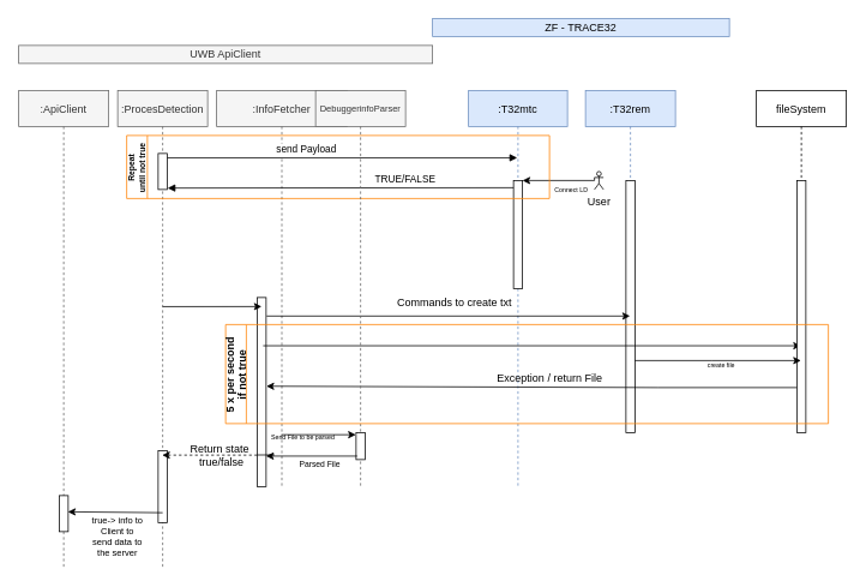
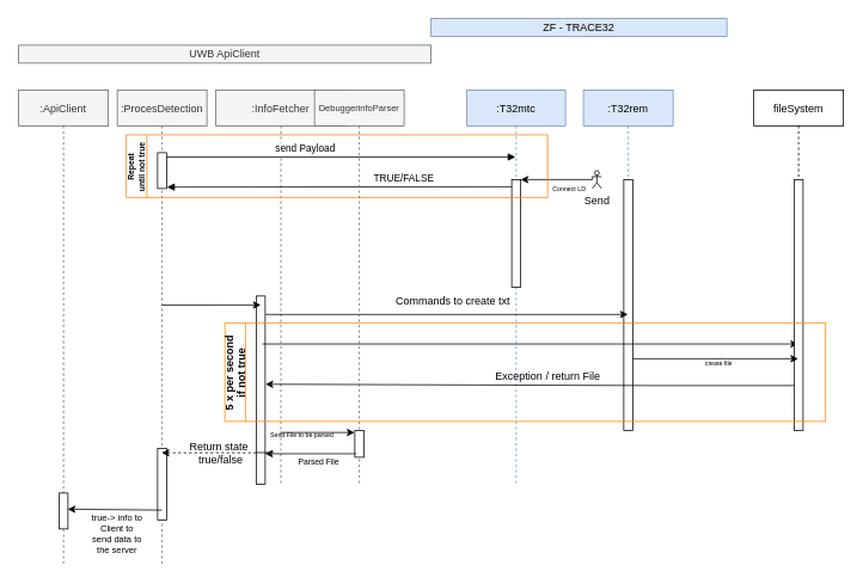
  <mxCell id="0" />
  <mxCell id="1" parent="0" />
  <mxCell id="2" value=":InfoFetcher" style="shape=umlLifeline;perimeter=lifelinePerimeter;container=1;collapsible=0;recursiveResize=0;rounded=0;shadow=0;strokeWidth=1;fillColor=#f5f5f5;fontColor=#333333;strokeColor=#666666;" parent="1" vertex="1"><mxGeometry x="240" y="100" width="145" height="440" as="geometry" /></mxCell>
  <mxCell id="3" value="" style="points=[];perimeter=orthogonalPerimeter;rounded=0;shadow=0;strokeWidth=1;" parent="2" vertex="1"><mxGeometry x="45" y="230" width="10" height="210" as="geometry" /></mxCell>
  <mxCell id="4" value="&lt;font style=&quot;font-size: 9px&quot;&gt;Parsed File&lt;/font&gt;" style="text;html=1;strokeColor=none;fillColor=none;align=center;verticalAlign=middle;whiteSpace=wrap;rounded=0;" vertex="1" parent="2"><mxGeometry x="85" y="410" width="60" height="10" as="geometry" /></mxCell>
  <mxCell id="5" value=":T32mtc" style="shape=umlLifeline;perimeter=lifelinePerimeter;container=1;collapsible=0;recursiveResize=0;rounded=0;shadow=0;strokeWidth=1;fillColor=#dae8fc;strokeColor=#6c8ebf;" parent="1" vertex="1"><mxGeometry x="520" y="100" width="110" height="440" as="geometry" /></mxCell>
  <mxCell id="6" value="" style="points=[];perimeter=orthogonalPerimeter;rounded=0;shadow=0;strokeWidth=1;" parent="5" vertex="1"><mxGeometry x="50" y="100" width="10" height="120" as="geometry" /></mxCell>
  <mxCell id="7" value="" style="edgeStyle=orthogonalEdgeStyle;rounded=0;orthogonalLoop=1;jettySize=auto;html=1;exitX=0;exitY=0.333;exitDx=0;exitDy=0;exitPerimeter=0;" parent="5" source="14" edge="1"><mxGeometry relative="1" as="geometry"><mxPoint x="60" y="100" as="targetPoint" /><Array as="points"><mxPoint x="140" y="100" /></Array></mxGeometry></mxCell>
  <mxCell id="8" value="Connect LD" style="text;strokeColor=none;fillColor=none;align=left;verticalAlign=middle;spacingLeft=4;spacingRight=4;overflow=hidden;points=[[0,0.5],[1,0.5]];portConstraint=eastwest;rotatable=0;fontSize=7;" parent="5" vertex="1"><mxGeometry x="90" y="110" width="60" as="geometry" /></mxCell>
  <mxCell id="9" value="Commands to create txt" style="text;strokeColor=none;fillColor=none;align=left;verticalAlign=middle;spacingLeft=4;spacingRight=4;overflow=hidden;points=[[0,0.5],[1,0.5]];portConstraint=eastwest;rotatable=0;" parent="5" vertex="1"><mxGeometry x="-85" y="220" width="160" height="30" as="geometry" /></mxCell>
  <mxCell id="10" value="send Payload" style="verticalAlign=bottom;endArrow=block;entryX=0.492;entryY=0.17;shadow=0;strokeWidth=1;entryDx=0;entryDy=0;entryPerimeter=0;" parent="1" source="16" target="5" edge="1"><mxGeometry x="-0.203" relative="1" as="geometry"><mxPoint x="285" y="180" as="sourcePoint" /><mxPoint x="535" y="180" as="targetPoint" /><mxPoint as="offset" /></mxGeometry></mxCell>
  <mxCell id="11" value="TRUE/FALSE" style="verticalAlign=bottom;endArrow=block;shadow=0;strokeWidth=1;entryX=1.055;entryY=0.96;entryDx=0;entryDy=0;entryPerimeter=0;" parent="1" target="16" edge="1"><mxGeometry x="-0.376" relative="1" as="geometry"><mxPoint x="570" y="208" as="sourcePoint" /><mxPoint x="210" y="170" as="targetPoint" /><mxPoint as="offset" /></mxGeometry></mxCell>
  <mxCell id="12" value=":T32rem" style="shape=umlLifeline;perimeter=lifelinePerimeter;container=1;collapsible=0;recursiveResize=0;rounded=0;shadow=0;strokeWidth=1;fillColor=#dae8fc;strokeColor=#6c8ebf;" parent="1" vertex="1"><mxGeometry x="650" y="100" width="100" height="380" as="geometry" /></mxCell>
  <mxCell id="13" value="" style="points=[];perimeter=orthogonalPerimeter;rounded=0;shadow=0;strokeWidth=1;" parent="12" vertex="1"><mxGeometry x="45" y="100" width="10" height="280" as="geometry" /></mxCell>
- <mxCell id="14" value="User" style="shape=umlActor;verticalLabelPosition=bottom;verticalAlign=top;html=1;outlineConnect=0;" parent="12" vertex="1"><mxGeometry x="10" y="90" width="10" height="20" as="geometry" /></mxCell>
+ <mxCell id="14" value="Send" style="shape=umlActor;verticalLabelPosition=bottom;verticalAlign=top;html=1;outlineConnect=0;" parent="12" vertex="1"><mxGeometry x="10" y="90" width="10" height="20" as="geometry" /></mxCell>
  <mxCell id="15" value=":ProcesDetection" style="shape=umlLifeline;perimeter=lifelinePerimeter;container=1;collapsible=0;recursiveResize=0;rounded=0;shadow=0;strokeWidth=1;fillColor=#f5f5f5;fontColor=#333333;strokeColor=#666666;" parent="1" vertex="1"><mxGeometry x="130" y="100" width="100" height="530" as="geometry" /></mxCell>
  <mxCell id="16" value="" style="points=[];perimeter=orthogonalPerimeter;rounded=0;shadow=0;strokeWidth=1;" parent="15" vertex="1"><mxGeometry x="45" y="70" width="10" height="40" as="geometry" /></mxCell>
  <mxCell id="17" value="Repeat &#10;until not true" style="swimlane;horizontal=0;strokeColor=#FF8000;startSize=23;fontSize=9;" parent="15" vertex="1"><mxGeometry x="10" y="50" width="470" height="70" as="geometry" /></mxCell>
  <mxCell id="18" value="" style="points=[];perimeter=orthogonalPerimeter;rounded=0;shadow=0;strokeWidth=1;" parent="15" vertex="1"><mxGeometry x="45" y="400" width="10" height="80" as="geometry" /></mxCell>
  <mxCell id="19" value="" style="endArrow=classic;html=1;rounded=0;fontSize=7;entryX=0.547;entryY=0.883;entryDx=0;entryDy=0;entryPerimeter=0;" parent="15" target="22" edge="1"><mxGeometry width="50" height="50" relative="1" as="geometry"><mxPoint x="50" y="469" as="sourcePoint" /><mxPoint x="-60" y="469" as="targetPoint" /></mxGeometry></mxCell>
  <mxCell id="20" value="ZF - TRACE32&lt;span style=&quot;color: rgba(0 , 0 , 0 , 0) ; font-family: monospace ; font-size: 0px&quot;&gt;%3CmxGraphModel%3E%3Croot%3E%3CmxCell%20id%3D%220%22%2F%3E%3CmxCell%20id%3D%221%22%20parent%3D%220%22%2F%3E%3CmxCell%20id%3D%222%22%20value%3D%22%3AInfoFetcher%22%20style%3D%22shape%3DumlLifeline%3Bperimeter%3DlifelinePerimeter%3Bcontainer%3D1%3Bcollapsible%3D0%3BrecursiveResize%3D0%3Brounded%3D0%3Bshadow%3D0%3BstrokeWidth%3D1%3B%22%20vertex%3D%221%22%20parent%3D%221%22%3E%3CmxGeometry%20x%3D%22120%22%20y%3D%2280%22%20width%3D%22100%22%20height%3D%22300%22%20as%3D%22geometry%22%2F%3E%3C%2FmxCell%3E%3CmxCell%20id%3D%223%22%20value%3D%22%22%20style%3D%22points%3D%5B%5D%3Bperimeter%3DorthogonalPerimeter%3Brounded%3D0%3Bshadow%3D0%3BstrokeWidth%3D1%3B%22%20vertex%3D%221%22%20parent%3D%222%22%3E%3CmxGeometry%20x%3D%2245%22%20y%3D%2270%22%20width%3D%2210%22%20height%3D%22190%22%20as%3D%22geometry%22%2F%3E%3C%2FmxCell%3E%3CmxCell%20id%3D%224%22%20value%3D%22dispatch%22%20style%3D%22verticalAlign%3Dbottom%3BstartArrow%3Doval%3BendArrow%3Dblock%3BstartSize%3D8%3Bshadow%3D0%3BstrokeWidth%3D1%3B%22%20edge%3D%221%22%20parent%3D%222%22%20target%3D%223%22%3E%3CmxGeometry%20relative%3D%221%22%20as%3D%22geometry%22%3E%3CmxPoint%20x%3D%22-15%22%20y%3D%2270%22%20as%3D%22sourcePoint%22%2F%3E%3C%2FmxGeometry%3E%3C%2FmxCell%3E%3CmxCell%20id%3D%225%22%20value%3D%22%22%20style%3D%22points%3D%5B%5D%3Bperimeter%3DorthogonalPerimeter%3Brounded%3D0%3Bshadow%3D0%3BstrokeWidth%3D1%3B%22%20vertex%3D%221%22%20parent%3D%222%22%3E%3CmxGeometry%20x%3D%2250%22%20y%3D%22120%22%20width%3D%2210%22%20height%3D%2280%22%20as%3D%22geometry%22%2F%3E%3C%2FmxCell%3E%3C%2Froot%3E%3C%2FmxGraphModel%3E&lt;/span&gt;" style="rounded=0;whiteSpace=wrap;html=1;fillColor=#dae8fc;strokeColor=#6c8ebf;" parent="1" vertex="1"><mxGeometry x="480" width="330" height="20" as="geometry" y="20" /></mxCell>
  <mxCell id="21" value="UWB ApiClient" style="rounded=0;whiteSpace=wrap;html=1;fillColor=#f5f5f5;fontColor=#333333;strokeColor=#666666;" parent="1" vertex="1"><mxGeometry x="20" y="50" width="460" height="20" as="geometry" /></mxCell>
  <mxCell id="22" value=":ApiClient" style="shape=umlLifeline;perimeter=lifelinePerimeter;container=1;collapsible=0;recursiveResize=0;rounded=0;shadow=0;strokeWidth=1;fillColor=#f5f5f5;fontColor=#333333;strokeColor=#666666;" parent="1" vertex="1"><mxGeometry x="20" y="100" width="100" height="530" as="geometry" /></mxCell>
  <mxCell id="23" value="" style="points=[];perimeter=orthogonalPerimeter;rounded=0;shadow=0;strokeWidth=1;" parent="22" vertex="1"><mxGeometry x="45" y="450" width="10" height="40" as="geometry" /></mxCell>
  <mxCell id="24" value="true-&amp;gt; info to Client to send data to the server" style="text;html=1;strokeColor=none;fillColor=none;align=center;verticalAlign=middle;whiteSpace=wrap;rounded=0;fontSize=10;" parent="22" vertex="1"><mxGeometry x="80" y="480" width="60" height="30" as="geometry" /></mxCell>
  <mxCell id="25" value="" style="endArrow=classic;html=1;rounded=0;exitX=1.055;exitY=0.098;exitDx=0;exitDy=0;exitPerimeter=0;" parent="1" source="3" target="12" edge="1"><mxGeometry width="50" height="50" relative="1" as="geometry"><mxPoint x="390" y="230" as="sourcePoint" /><mxPoint x="440" y="180" as="targetPoint" /></mxGeometry></mxCell>
  <mxCell id="26" value="" style="endArrow=classic;html=1;rounded=0;entryX=1.037;entryY=0.469;entryDx=0;entryDy=0;entryPerimeter=0;" parent="1" source="28" target="3" edge="1"><mxGeometry width="50" height="50" relative="1" as="geometry"><mxPoint x="680" y="480" as="sourcePoint" /><mxPoint x="730" y="430" as="targetPoint" /><Array as="points"><mxPoint x="730" y="430" /></Array></mxGeometry></mxCell>
  <mxCell id="27" value="" style="endArrow=classic;html=1;rounded=0;exitX=0.67;exitY=0.255;exitDx=0;exitDy=0;exitPerimeter=0;" parent="1" source="3" target="28" edge="1"><mxGeometry width="50" height="50" relative="1" as="geometry"><mxPoint x="380" y="360" as="sourcePoint" /><mxPoint x="800" y="386" as="targetPoint" /></mxGeometry></mxCell>
  <mxCell id="28" value="fileSystem" style="shape=umlLifeline;perimeter=lifelinePerimeter;container=1;collapsible=0;recursiveResize=0;rounded=0;shadow=0;strokeWidth=1;" parent="1" vertex="1"><mxGeometry x="840" y="100" width="100" height="380" as="geometry" /></mxCell>
  <mxCell id="29" value="" style="points=[];perimeter=orthogonalPerimeter;rounded=0;shadow=0;strokeWidth=1;" parent="28" vertex="1"><mxGeometry x="45" y="100" width="10" height="280" as="geometry" /></mxCell>
  <mxCell id="30" value="" style="endArrow=classic;html=1;rounded=0;exitX=1;exitY=0.5;exitDx=0;exitDy=0;startArrow=none;dashed=1;" parent="1" source="38" target="15" edge="1"><mxGeometry width="50" height="50" relative="1" as="geometry"><mxPoint x="390" y="360" as="sourcePoint" /><mxPoint x="440" y="310" as="targetPoint" /></mxGeometry></mxCell>
  <mxCell id="31" value="DebuggerinfoParser" style="shape=umlLifeline;perimeter=lifelinePerimeter;container=1;collapsible=0;recursiveResize=0;rounded=0;shadow=0;strokeWidth=1;fillColor=#f5f5f5;fontColor=#333333;strokeColor=#666666;fontSize=10;" parent="1" vertex="1"><mxGeometry x="350" y="100" width="100" height="440" as="geometry" /></mxCell>
  <mxCell id="32" value="" style="points=[];perimeter=orthogonalPerimeter;rounded=0;shadow=0;strokeWidth=1;" parent="31" vertex="1"><mxGeometry x="45" y="380" width="10" height="30" as="geometry" /></mxCell>
  <mxCell id="33" value="Send File to be parsed" style="text;strokeColor=none;fillColor=none;align=left;verticalAlign=middle;spacingLeft=4;spacingRight=4;overflow=hidden;points=[[0,0.5],[1,0.5]];portConstraint=eastwest;rotatable=0;fontSize=7;" parent="31" vertex="1"><mxGeometry x="-55" y="380" width="90" height="10" as="geometry" /></mxCell>
  <mxCell id="34" value="" style="endArrow=classic;html=1;rounded=0;startArrow=none;" parent="1" source="13" target="28" edge="1"><mxGeometry width="50" height="50" relative="1" as="geometry"><mxPoint x="710" y="400" as="sourcePoint" /><mxPoint x="510" y="290" as="targetPoint" /><Array as="points"><mxPoint x="790" y="400" /></Array></mxGeometry></mxCell>
  <mxCell id="35" value="5 x per second &#10;if not true" style="swimlane;horizontal=0;strokeColor=#FF8000;" parent="1" vertex="1"><mxGeometry x="250" y="360" width="670" height="110" as="geometry" /></mxCell>
  <mxCell id="36" value="Exception / return File" style="text;html=1;align=center;verticalAlign=middle;resizable=0;points=[];autosize=1;strokeColor=none;fillColor=none;" parent="35" vertex="1"><mxGeometry x="295" y="50" width="130" height="20" as="geometry" /></mxCell>
  <mxCell id="37" value="create file" style="text;strokeColor=none;fillColor=none;align=left;verticalAlign=middle;spacingLeft=4;spacingRight=4;overflow=hidden;points=[[0,0.5],[1,0.5]];portConstraint=eastwest;rotatable=0;fontSize=7;" parent="35" vertex="1"><mxGeometry x="530" y="40" width="80" height="10" as="geometry" /></mxCell>
  <mxCell id="38" value="Return state&#10;   true/false" style="text;strokeColor=none;fillColor=none;align=left;verticalAlign=middle;spacingLeft=4;spacingRight=4;overflow=hidden;points=[[0,0.5],[1,0.5]];portConstraint=eastwest;rotatable=0;" parent="1" vertex="1"><mxGeometry x="205" y="490" width="80" height="30" as="geometry" /></mxCell>
  <mxCell id="39" value="" style="endArrow=none;html=1;rounded=0;exitX=0.444;exitY=0.92;exitDx=0;exitDy=0;exitPerimeter=0;" parent="1" source="2" target="38" edge="1"><mxGeometry width="50" height="50" relative="1" as="geometry"><mxPoint x="284.4" y="504.8" as="sourcePoint" /><mxPoint x="179.5" y="504.8" as="targetPoint" /></mxGeometry></mxCell>
  <mxCell id="40" value="" style="endArrow=classic;html=1;rounded=0;fontSize=7;entryX=0.447;entryY=0.869;entryDx=0;entryDy=0;entryPerimeter=0;" parent="1" source="2" target="31" edge="1"><mxGeometry width="50" height="50" relative="1" as="geometry"><mxPoint x="340" y="440" as="sourcePoint" /><mxPoint x="420" y="340" as="targetPoint" /></mxGeometry></mxCell>
  <mxCell id="41" value="" style="endArrow=classic;html=1;rounded=0;exitX=0.122;exitY=0.87;exitDx=0;exitDy=0;exitPerimeter=0;" edge="1" parent="1" source="32" target="3"><mxGeometry width="50" height="50" relative="1" as="geometry"><mxPoint x="310" y="580" as="sourcePoint" /><mxPoint x="360" y="530" as="targetPoint" /></mxGeometry></mxCell>
  <mxCell id="42" value="" style="endArrow=classic;html=1;rounded=0;exitX=0.5;exitY=0.453;exitDx=0;exitDy=0;exitPerimeter=0;" edge="1" parent="1" source="15"><mxGeometry width="50" height="50" relative="1" as="geometry"><mxPoint x="180" y="350" as="sourcePoint" /><mxPoint x="290" y="340" as="targetPoint" /></mxGeometry></mxCell>
